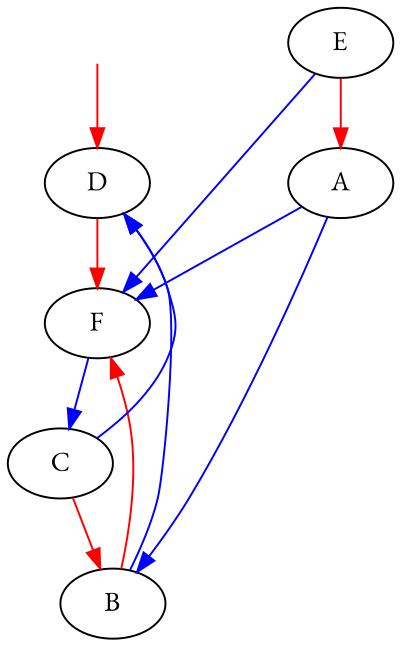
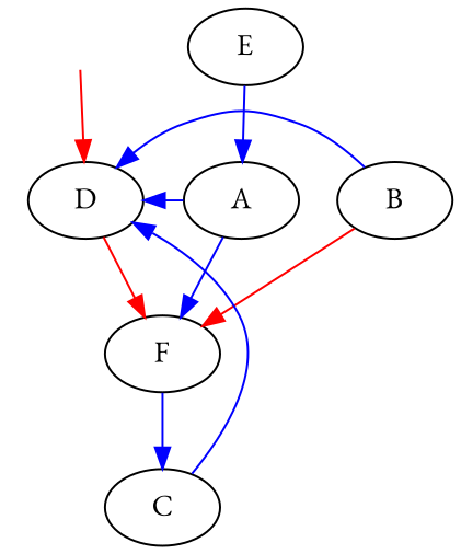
  digraph {
    fontname="EB Garamond"
    rankdir=TB
    node [fontname="EB Garamond"]
    edge [color=blue fontname="EB Garamond"]
    nowhere [height=0 margin=0 style=invis width=0]
    D
    F
    A
    B
    C
    E
    nowhere -> D [color=red]
    D -> F [color=red]
    F -> C
    A -> F [constraint=false]
-   A -> B [constraint=false]
+   A -> D [constraint=false]
    B -> D [constraint=false]
    B -> F [color=red]
    C -> D [constraint=false]
-   C -> B [color=red]
-   E -> F [constraint=false]
-   E -> A [color=red]
+   E -> A
  }
